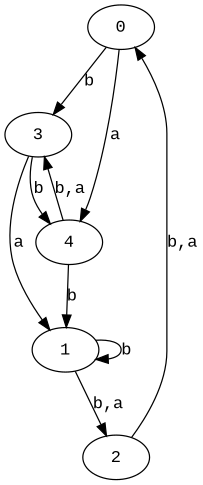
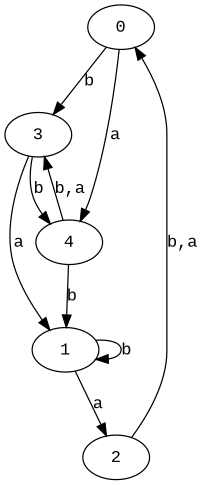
  digraph {
    d2tdocpreamble="\usetikzlibrary{automata}"
    d2tfigpreamble="\tikzstyle{every state}= [ draw=blue!50,very thick,fill=blue!20]  \tikzstyle{auto}= [fill=white]"
    fontname="Liberation Mono"
    ranksep=0.5
    node [fontname="Liberation Mono" style=state]
    edge [fontname="Liberation Mono" lblstyle=auto topath="bend right"]
    n1 [label=0]
    n2 [label=3]
    n3 [label=4]
    n4 [label=1]
    n5 [label=2 style="state, initial, accepting"]
    n1 -> n2 [label=b]
    n1 -> n3 [label=a]
    n2 -> n3 [label=b]
    n2 -> n4 [label=a]
    n3 -> n2 [label="b,a"]
    n3 -> n4 [label=b]
    n4 -> n4 [label=b topath="loop above"]
-   n4 -> n5 [label="b,a"]
+   n4 -> n5 [label=a]
    n5 -> n1 [label="b,a"]
  }
